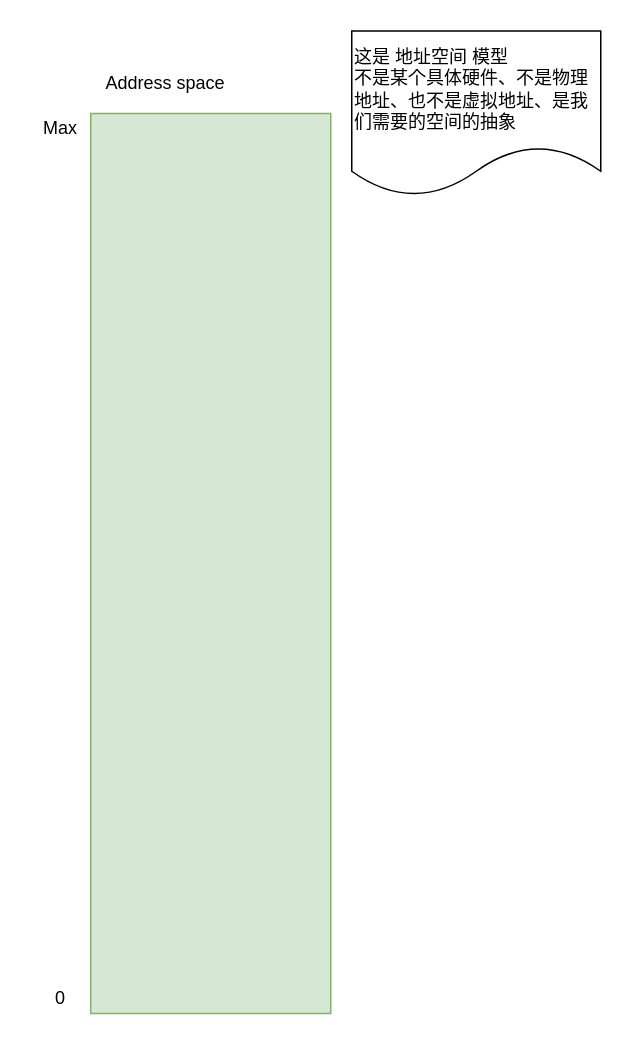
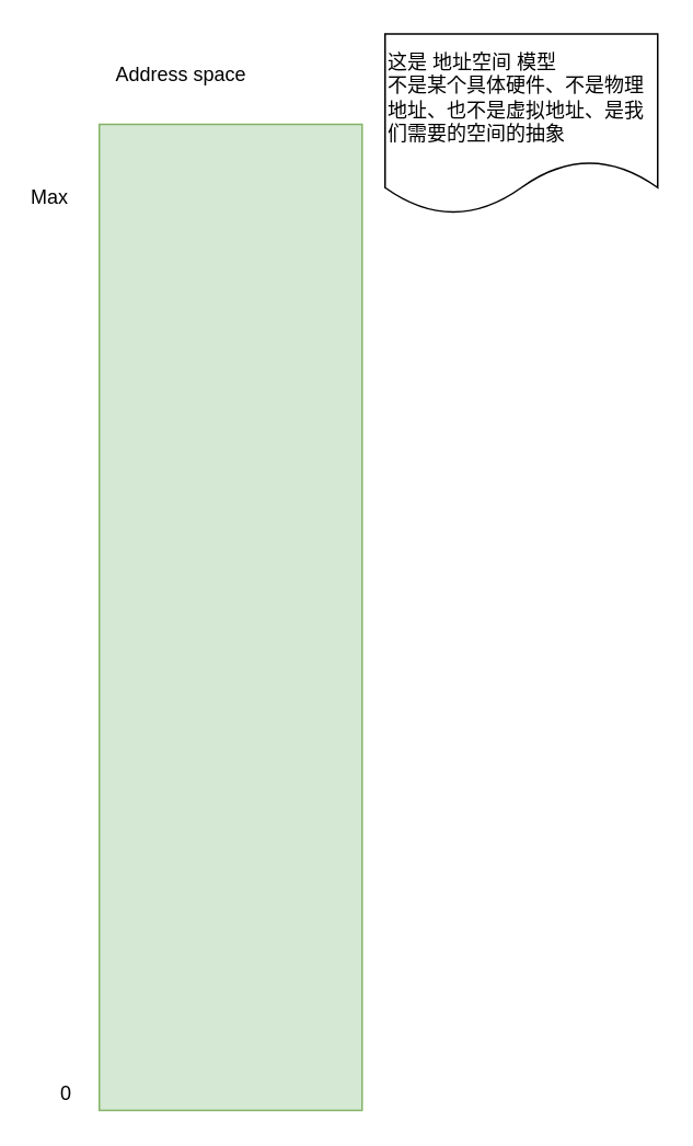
  <mxCell id="0" />
  <mxCell id="1" parent="0" />
  <mxCell id="2" value="" style="rounded=0;whiteSpace=wrap;html=1;fillColor=#d5e8d4;strokeColor=#82b366;" parent="1" vertex="1"><mxGeometry x="60" y="75" width="160" height="600" as="geometry" /></mxCell>
- <mxCell id="3" value="Address space" style="text;html=1;strokeColor=none;fillColor=none;align=center;verticalAlign=middle;whiteSpace=wrap;rounded=0;" parent="1" vertex="1"><mxGeometry x="60" y="45" width="100" height="20" as="geometry" /></mxCell>
+ <mxCell id="3" value="Address space" style="text;html=1;strokeColor=none;fillColor=none;align=center;verticalAlign=middle;whiteSpace=wrap;rounded=0;" parent="1" vertex="1"><mxGeometry x="60" y="35" width="100" height="20" as="geometry" /></mxCell>
  <mxCell id="4" value="0" style="text;html=1;strokeColor=none;fillColor=none;align=center;verticalAlign=middle;whiteSpace=wrap;rounded=0;" parent="1" vertex="1"><mxGeometry x="20" y="655" width="40" height="20" as="geometry" /></mxCell>
- <mxCell id="5" value="Max" style="text;html=1;strokeColor=none;fillColor=none;align=center;verticalAlign=middle;whiteSpace=wrap;rounded=0;" parent="1" vertex="1"><mxGeometry x="20" y="75" width="40" height="20" as="geometry" /></mxCell>
+ <mxCell id="5" value="Max" style="text;html=1;strokeColor=none;fillColor=none;align=center;verticalAlign=middle;whiteSpace=wrap;rounded=0;" parent="1" vertex="1"><mxGeometry x="10" y="110" width="40" height="20" as="geometry" /></mxCell>
  <mxCell id="6" value="这是 地址空间 模型&lt;br&gt;不是某个具体硬件、不是物理地址、也不是虚拟地址、是我们需要的空间的抽象" style="shape=document;whiteSpace=wrap;html=1;boundedLbl=1;align=left;" parent="1" vertex="1"><mxGeometry x="234" y="20" width="166" height="110" as="geometry" /></mxCell>
